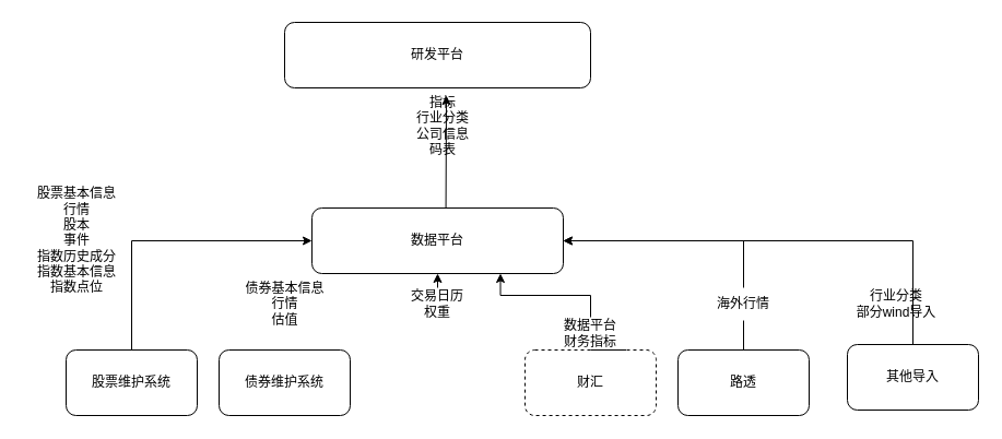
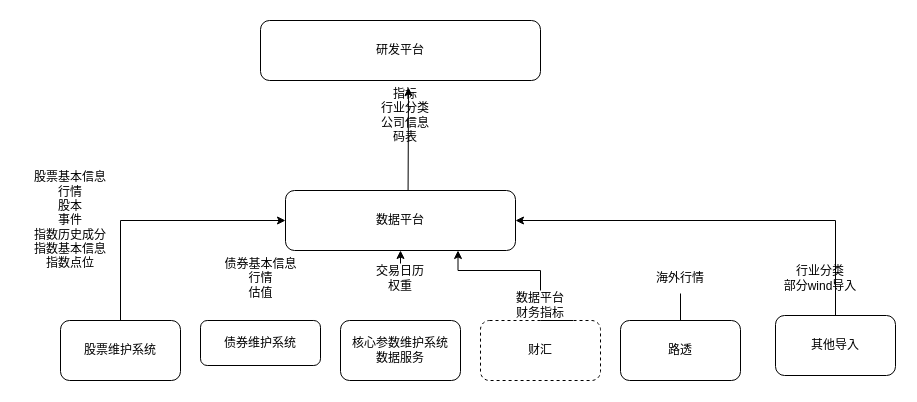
  <mxCell id="0" />
  <mxCell id="1" parent="0" />
  <mxCell id="2" value="数据平台" style="rounded=1;whiteSpace=wrap;html=1;" vertex="1" parent="1"><mxGeometry x="285" y="190" width="230" height="60" as="geometry" /></mxCell>
  <mxCell id="3" style="edgeStyle=orthogonalEdgeStyle;rounded=0;orthogonalLoop=1;jettySize=auto;html=1;exitX=0.5;exitY=0;exitDx=0;exitDy=0;entryX=0;entryY=0.5;entryDx=0;entryDy=0;" edge="1" parent="1" source="4" target="2"><mxGeometry relative="1" as="geometry" /></mxCell>
  <mxCell id="4" value="股票维护系统" style="rounded=1;whiteSpace=wrap;html=1;" vertex="1" parent="1"><mxGeometry x="60" y="320" width="120" height="60" as="geometry" /></mxCell>
- <mxCell id="5" value="债券维护系统" style="rounded=1;whiteSpace=wrap;html=1;" vertex="1" parent="1"><mxGeometry x="200" y="320" width="120" height="60" as="geometry" /></mxCell>
+ <mxCell id="5" value="债券维护系统" style="rounded=1;whiteSpace=wrap;html=1;" vertex="1" parent="1"><mxGeometry x="200" y="320" width="120" height="45" as="geometry" /></mxCell>
  <mxCell id="6" style="edgeStyle=orthogonalEdgeStyle;rounded=0;orthogonalLoop=1;jettySize=auto;html=1;exitX=0.5;exitY=0;exitDx=0;exitDy=0;entryX=0.5;entryY=1;entryDx=0;entryDy=0;startArrow=none;" edge="1" parent="1" source="14" target="2"><mxGeometry relative="1" as="geometry" /></mxCell>
+ <mxCell id="7" value="核心参数维护系统&lt;br&gt;数据服务" style="rounded=1;whiteSpace=wrap;html=1;" vertex="1" parent="1"><mxGeometry x="340" y="320" width="120" height="60" as="geometry" /></mxCell>
  <mxCell id="8" style="edgeStyle=orthogonalEdgeStyle;rounded=0;orthogonalLoop=1;jettySize=auto;html=1;exitX=0.5;exitY=0;exitDx=0;exitDy=0;entryX=0.75;entryY=1;entryDx=0;entryDy=0;startArrow=none;" edge="1" parent="1" source="15" target="2"><mxGeometry relative="1" as="geometry" /></mxCell>
  <mxCell id="9" value="财汇" style="rounded=1;whiteSpace=wrap;html=1;dashed=1;" vertex="1" parent="1"><mxGeometry x="480" y="320" width="120" height="60" as="geometry" /></mxCell>
- <mxCell id="10" style="edgeStyle=orthogonalEdgeStyle;rounded=0;orthogonalLoop=1;jettySize=auto;html=1;exitX=0.5;exitY=0;exitDx=0;exitDy=0;entryX=1;entryY=0.5;entryDx=0;entryDy=0;startArrow=none;" edge="1" parent="1" source="17" target="2"><mxGeometry relative="1" as="geometry" /></mxCell>
  <mxCell id="11" value="路透" style="rounded=1;whiteSpace=wrap;html=1;" vertex="1" parent="1"><mxGeometry x="620" y="320" width="120" height="60" as="geometry" /></mxCell>
  <mxCell id="12" value="股票基本信息&lt;br&gt;行情&lt;br&gt;股本&lt;br&gt;事件&lt;br&gt;指数历史成分&lt;br&gt;指数基本信息&lt;br&gt;指数点位&lt;br&gt;" style="text;html=1;strokeColor=none;fillColor=none;align=center;verticalAlign=middle;whiteSpace=wrap;rounded=0;" vertex="1" parent="1"><mxGeometry x="20" y="205" width="100" height="30" as="geometry" /></mxCell>
  <mxCell id="13" value="债券基本信息&lt;br&gt;行情&lt;br&gt;估值" style="text;html=1;strokeColor=none;fillColor=none;align=center;verticalAlign=middle;whiteSpace=wrap;rounded=0;" vertex="1" parent="1"><mxGeometry x="222.5" y="263" width="75" height="30" as="geometry" /></mxCell>
  <mxCell id="14" value="交易日历&lt;br&gt;权重" style="text;html=1;strokeColor=none;fillColor=none;align=center;verticalAlign=middle;whiteSpace=wrap;rounded=0;" vertex="1" parent="1"><mxGeometry x="360" y="263" width="80" height="30" as="geometry" /></mxCell>
  <mxCell id="15" value="数据平台&lt;br&gt;财务指标" style="text;html=1;strokeColor=none;fillColor=none;align=center;verticalAlign=middle;whiteSpace=wrap;rounded=0;" vertex="1" parent="1"><mxGeometry x="475" y="290" width="130" height="30" as="geometry" /></mxCell>
  <mxCell id="16" value="" style="edgeStyle=orthogonalEdgeStyle;rounded=0;orthogonalLoop=1;jettySize=auto;html=1;exitX=0.5;exitY=0;exitDx=0;exitDy=0;entryX=0.75;entryY=1;entryDx=0;entryDy=0;endArrow=none;" edge="1" parent="1" source="9" target="15"><mxGeometry relative="1" as="geometry"><mxPoint x="540" y="320" as="sourcePoint" /><mxPoint x="457.5" y="250" as="targetPoint" /></mxGeometry></mxCell>
  <mxCell id="17" value="海外行情" style="text;html=1;strokeColor=none;fillColor=none;align=center;verticalAlign=middle;whiteSpace=wrap;rounded=0;" vertex="1" parent="1"><mxGeometry x="650" y="263" width="60" height="30" as="geometry" /></mxCell>
  <mxCell id="18" value="" style="edgeStyle=orthogonalEdgeStyle;rounded=0;orthogonalLoop=1;jettySize=auto;html=1;exitX=0.5;exitY=0;exitDx=0;exitDy=0;entryX=0.5;entryY=1;entryDx=0;entryDy=0;endArrow=none;" edge="1" parent="1" source="11" target="17"><mxGeometry relative="1" as="geometry"><mxPoint x="680" y="320" as="sourcePoint" /><mxPoint x="515" y="220" as="targetPoint" /></mxGeometry></mxCell>
  <mxCell id="19" style="edgeStyle=orthogonalEdgeStyle;rounded=0;orthogonalLoop=1;jettySize=auto;html=1;exitX=0.5;exitY=0;exitDx=0;exitDy=0;entryX=1;entryY=0.5;entryDx=0;entryDy=0;" edge="1" parent="1" source="20" target="2"><mxGeometry relative="1" as="geometry" /></mxCell>
  <mxCell id="20" value="其他导入" style="rounded=1;whiteSpace=wrap;html=1;" vertex="1" parent="1"><mxGeometry x="775" y="315" width="120" height="60" as="geometry" /></mxCell>
  <mxCell id="21" value="行业分类&lt;br&gt;部分wind导入" style="text;html=1;strokeColor=none;fillColor=none;align=center;verticalAlign=middle;whiteSpace=wrap;rounded=0;" vertex="1" parent="1"><mxGeometry x="760" y="263" width="120" height="30" as="geometry" /></mxCell>
  <mxCell id="22" value="研发平台" style="rounded=1;whiteSpace=wrap;html=1;" vertex="1" parent="1"><mxGeometry x="260" y="20" width="280" height="60" as="geometry" /></mxCell>
  <mxCell id="23" value="" style="endArrow=classic;html=1;rounded=0;exitX=0.533;exitY=0.043;exitDx=0;exitDy=0;exitPerimeter=0;" edge="1" parent="1"><mxGeometry width="50" height="50" relative="1" as="geometry"><mxPoint x="407.59" y="189.58" as="sourcePoint" /><mxPoint x="408" y="87" as="targetPoint" /></mxGeometry></mxCell>
  <mxCell id="24" value="指标&lt;br&gt;行业分类&lt;br&gt;公司信息&lt;br&gt;码表" style="text;html=1;strokeColor=none;fillColor=none;align=center;verticalAlign=middle;whiteSpace=wrap;rounded=0;" vertex="1" parent="1"><mxGeometry x="320" y="100" width="170" height="30" as="geometry" /></mxCell>
